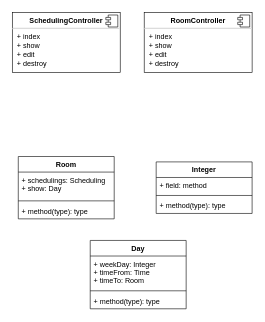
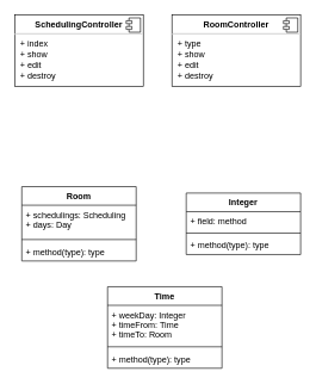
  <mxCell id="0" />
  <mxCell id="1" parent="0" />
  <mxCell id="2" value="Room" style="swimlane;fontStyle=1;align=center;verticalAlign=top;childLayout=stackLayout;horizontal=1;startSize=26;horizontalStack=0;resizeParent=1;resizeParentMax=0;resizeLast=0;collapsible=1;marginBottom=0;" vertex="1" parent="1"><mxGeometry x="30" y="260" width="160" height="104" as="geometry" /></mxCell>
- <mxCell id="3" value="+ schedulings: Scheduling&#10;+ show: Day" style="text;strokeColor=none;fillColor=none;align=left;verticalAlign=top;spacingLeft=4;spacingRight=4;overflow=hidden;rotatable=0;points=[[0,0.5],[1,0.5]];portConstraint=eastwest;" vertex="1" parent="2"><mxGeometry y="26" width="160" height="44" as="geometry" /></mxCell>
+ <mxCell id="3" value="+ schedulings: Scheduling&#10;+ days: Day" style="text;strokeColor=none;fillColor=none;align=left;verticalAlign=top;spacingLeft=4;spacingRight=4;overflow=hidden;rotatable=0;points=[[0,0.5],[1,0.5]];portConstraint=eastwest;" vertex="1" parent="2"><mxGeometry y="26" width="160" height="44" as="geometry" /></mxCell>
  <mxCell id="4" value="" style="line;strokeWidth=1;fillColor=none;align=left;verticalAlign=middle;spacingTop=-1;spacingLeft=3;spacingRight=3;rotatable=0;labelPosition=right;points=[];portConstraint=eastwest;" vertex="1" parent="2"><mxGeometry y="70" width="160" height="8" as="geometry" /></mxCell>
  <mxCell id="5" value="+ method(type): type" style="text;strokeColor=none;fillColor=none;align=left;verticalAlign=top;spacingLeft=4;spacingRight=4;overflow=hidden;rotatable=0;points=[[0,0.5],[1,0.5]];portConstraint=eastwest;" vertex="1" parent="2"><mxGeometry y="78" width="160" height="26" as="geometry" /></mxCell>
  <mxCell id="6" value="Integer" style="swimlane;fontStyle=1;align=center;verticalAlign=top;childLayout=stackLayout;horizontal=1;startSize=26;horizontalStack=0;resizeParent=1;resizeParentMax=0;resizeLast=0;collapsible=1;marginBottom=0;" vertex="1" parent="1"><mxGeometry x="260" y="269" width="160" height="86" as="geometry" /></mxCell>
  <mxCell id="7" value="+ field: method" style="text;strokeColor=none;fillColor=none;align=left;verticalAlign=top;spacingLeft=4;spacingRight=4;overflow=hidden;rotatable=0;points=[[0,0.5],[1,0.5]];portConstraint=eastwest;" vertex="1" parent="6"><mxGeometry y="26" width="160" height="26" as="geometry" /></mxCell>
  <mxCell id="8" value="" style="line;strokeWidth=1;fillColor=none;align=left;verticalAlign=middle;spacingTop=-1;spacingLeft=3;spacingRight=3;rotatable=0;labelPosition=right;points=[];portConstraint=eastwest;" vertex="1" parent="6"><mxGeometry y="52" width="160" height="8" as="geometry" /></mxCell>
  <mxCell id="9" value="+ method(type): type" style="text;strokeColor=none;fillColor=none;align=left;verticalAlign=top;spacingLeft=4;spacingRight=4;overflow=hidden;rotatable=0;points=[[0,0.5],[1,0.5]];portConstraint=eastwest;" vertex="1" parent="6"><mxGeometry y="60" width="160" height="26" as="geometry" /></mxCell>
- <mxCell id="10" value="Day" style="swimlane;fontStyle=1;align=center;verticalAlign=top;childLayout=stackLayout;horizontal=1;startSize=26;horizontalStack=0;resizeParent=1;resizeParentMax=0;resizeLast=0;collapsible=1;marginBottom=0;" vertex="1" parent="1"><mxGeometry x="150" y="400" width="160" height="114" as="geometry" /></mxCell>
+ <mxCell id="10" value="Time" style="swimlane;fontStyle=1;align=center;verticalAlign=top;childLayout=stackLayout;horizontal=1;startSize=26;horizontalStack=0;resizeParent=1;resizeParentMax=0;resizeLast=0;collapsible=1;marginBottom=0;" vertex="1" parent="1"><mxGeometry x="150" y="400" width="160" height="114" as="geometry" /></mxCell>
  <mxCell id="11" value="+ weekDay: Integer&#10;+ timeFrom: Time&#10;+ timeTo: Room" style="text;strokeColor=none;fillColor=none;align=left;verticalAlign=top;spacingLeft=4;spacingRight=4;overflow=hidden;rotatable=0;points=[[0,0.5],[1,0.5]];portConstraint=eastwest;" vertex="1" parent="10"><mxGeometry y="26" width="160" height="54" as="geometry" /></mxCell>
  <mxCell id="12" value="" style="line;strokeWidth=1;fillColor=none;align=left;verticalAlign=middle;spacingTop=-1;spacingLeft=3;spacingRight=3;rotatable=0;labelPosition=right;points=[];portConstraint=eastwest;" vertex="1" parent="10"><mxGeometry y="80" width="160" height="8" as="geometry" /></mxCell>
  <mxCell id="13" value="+ method(type): type" style="text;strokeColor=none;fillColor=none;align=left;verticalAlign=top;spacingLeft=4;spacingRight=4;overflow=hidden;rotatable=0;points=[[0,0.5],[1,0.5]];portConstraint=eastwest;" vertex="1" parent="10"><mxGeometry y="88" width="160" height="26" as="geometry" /></mxCell>
- <mxCell id="14" value="&lt;p style=&quot;margin: 0px ; margin-top: 6px ; text-align: center&quot;&gt;&lt;b&gt;RoomController&lt;/b&gt;&lt;/p&gt;&lt;hr&gt;&lt;p style=&quot;margin: 0px ; margin-left: 8px&quot;&gt;+ index&lt;br&gt;+ show&lt;/p&gt;&lt;p style=&quot;margin: 0px ; margin-left: 8px&quot;&gt;+ edit&lt;/p&gt;&lt;p style=&quot;margin: 0px ; margin-left: 8px&quot;&gt;+ destroy&lt;/p&gt;" style="align=left;overflow=fill;html=1;dropTarget=0;" vertex="1" parent="1"><mxGeometry x="240" y="20" width="180" height="100" as="geometry" /></mxCell>
+ <mxCell id="14" value="&lt;p style=&quot;margin: 0px ; margin-top: 6px ; text-align: center&quot;&gt;&lt;b&gt;RoomController&lt;/b&gt;&lt;/p&gt;&lt;hr&gt;&lt;p style=&quot;margin: 0px ; margin-left: 8px&quot;&gt;+ type&lt;br&gt;+ show&lt;/p&gt;&lt;p style=&quot;margin: 0px ; margin-left: 8px&quot;&gt;+ edit&lt;/p&gt;&lt;p style=&quot;margin: 0px ; margin-left: 8px&quot;&gt;+ destroy&lt;/p&gt;" style="align=left;overflow=fill;html=1;dropTarget=0;" vertex="1" parent="1"><mxGeometry x="240" y="20" width="180" height="100" as="geometry" /></mxCell>
  <mxCell id="15" value="" style="shape=component;jettyWidth=8;jettyHeight=4;" vertex="1" parent="14"><mxGeometry x="1" width="20" height="20" relative="1" as="geometry"><mxPoint x="-24" y="4" as="offset" /></mxGeometry></mxCell>
  <mxCell id="16" value="&lt;p style=&quot;margin: 0px ; margin-top: 6px ; text-align: center&quot;&gt;&lt;b&gt;SchedulingC&lt;/b&gt;&lt;b&gt;ontroller&lt;/b&gt;&lt;/p&gt;&lt;hr&gt;&lt;p style=&quot;margin: 0px ; margin-left: 8px&quot;&gt;+ index&lt;br&gt;+ show&lt;/p&gt;&lt;p style=&quot;margin: 0px ; margin-left: 8px&quot;&gt;+ edit&lt;/p&gt;&lt;p style=&quot;margin: 0px ; margin-left: 8px&quot;&gt;+ destroy&lt;/p&gt;" style="align=left;overflow=fill;html=1;dropTarget=0;" vertex="1" parent="1"><mxGeometry x="20" y="20" width="180" height="100" as="geometry" /></mxCell>
  <mxCell id="17" value="" style="shape=component;jettyWidth=8;jettyHeight=4;" vertex="1" parent="16"><mxGeometry x="1" width="20" height="20" relative="1" as="geometry"><mxPoint x="-24" y="4" as="offset" /></mxGeometry></mxCell>
